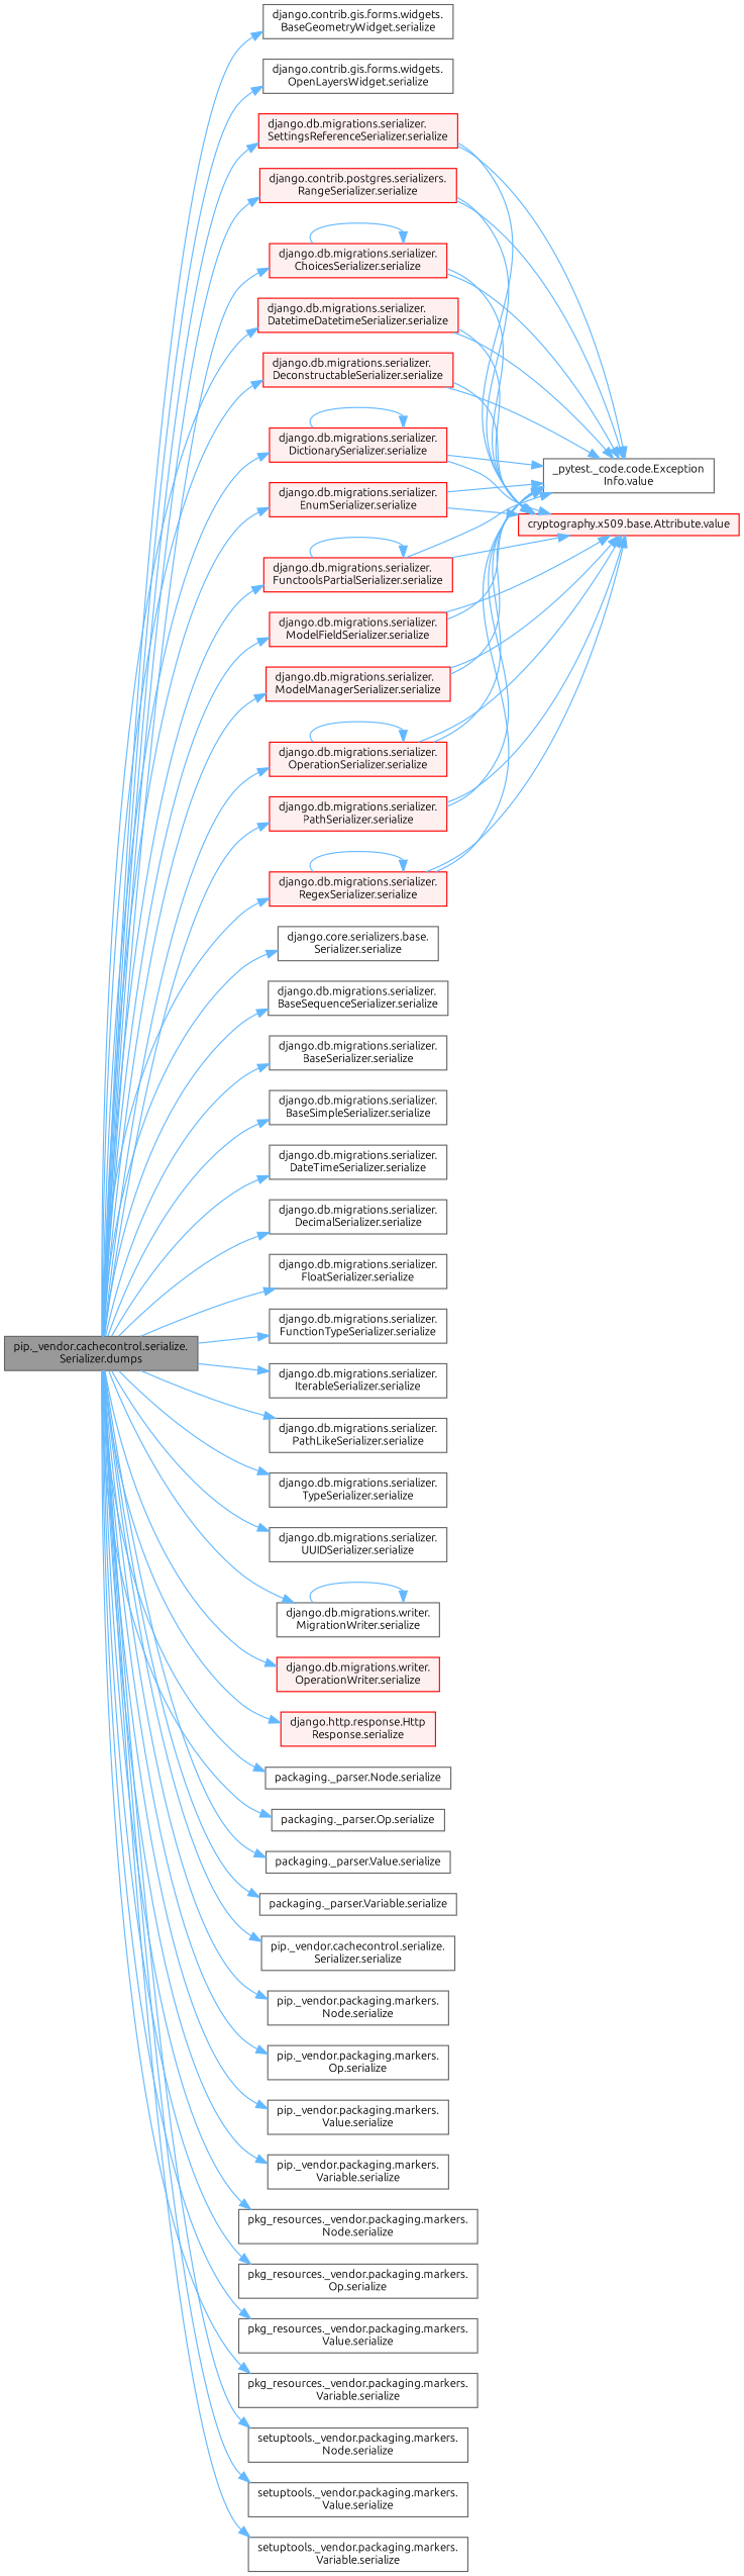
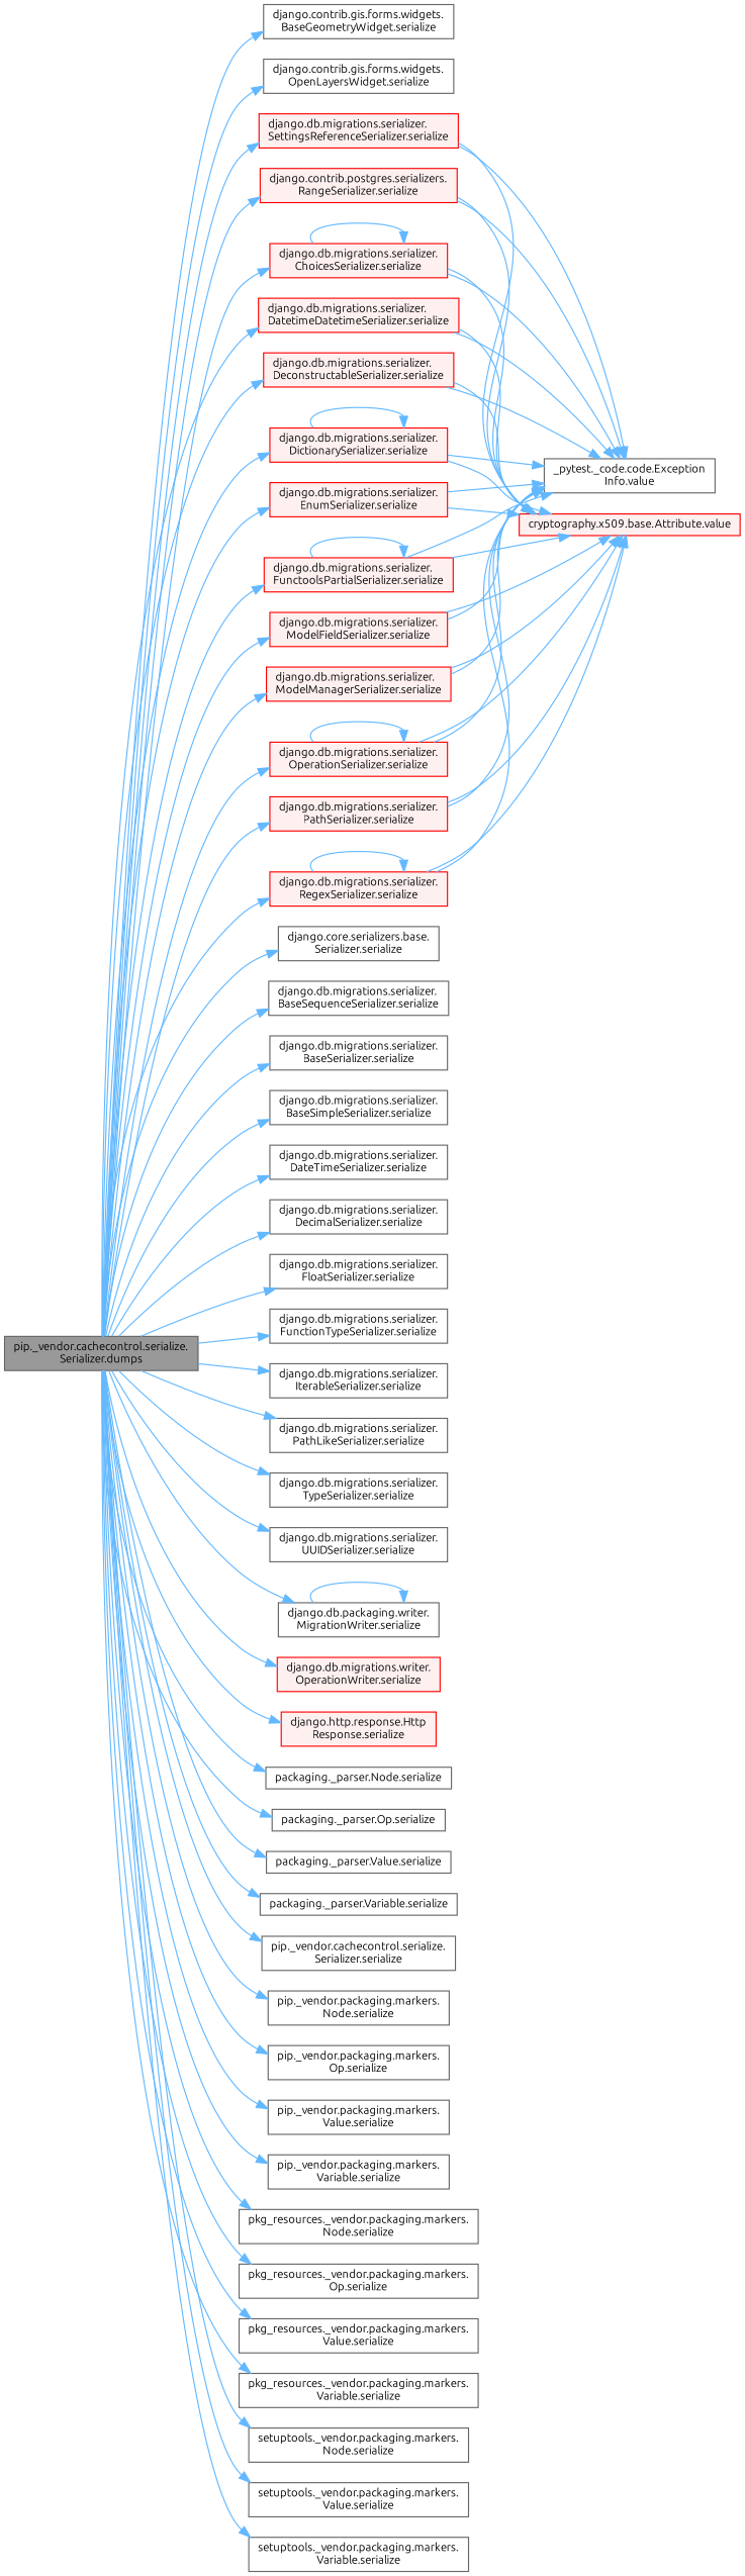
  digraph {
    fontname=Ubuntu
    rankdir=LR
    node [color=grey40 fillcolor=white fontname=Ubuntu fontsize=10 shape=box style=filled]
    edge [color=steelblue1 fontname=Ubuntu fontsize=10 labelfontname=Helvetica labelfontsize=10 style=solid]
    n1 [color=gray40 fillcolor=grey60 fontcolor=black height=0.2 label="pip._vendor.cachecontrol.serialize.\lSerializer.dumps" width=0.4]
    n2 [height=0.2 label="django.contrib.gis.forms.widgets.\lBaseGeometryWidget.serialize" width=0.4]
    n3 [height=0.2 label="django.contrib.gis.forms.widgets.\lOpenLayersWidget.serialize" width=0.4]
    n4 [color=red fillcolor="#FFF0F0" height=0.2 label="django.contrib.postgres.serializers.\lRangeSerializer.serialize" width=0.4]
    n5 [height=0.2 label="django.core.serializers.base.\lSerializer.serialize" width=0.4]
    n6 [height=0.2 label="django.db.migrations.serializer.\lBaseSequenceSerializer.serialize" width=0.4]
    n7 [height=0.2 label="django.db.migrations.serializer.\lBaseSerializer.serialize" width=0.4]
    n8 [height=0.2 label="django.db.migrations.serializer.\lBaseSimpleSerializer.serialize" width=0.4]
    n9 [color=red fillcolor="#FFF0F0" height=0.2 label="django.db.migrations.serializer.\lChoicesSerializer.serialize" width=0.4]
    n10 [color=red fillcolor="#FFF0F0" height=0.2 label="django.db.migrations.serializer.\lDatetimeDatetimeSerializer.serialize" width=0.4]
    n11 [height=0.2 label="django.db.migrations.serializer.\lDateTimeSerializer.serialize" width=0.4]
    n12 [height=0.2 label="django.db.migrations.serializer.\lDecimalSerializer.serialize" width=0.4]
    n13 [color=red fillcolor="#FFF0F0" height=0.2 label="django.db.migrations.serializer.\lDeconstructableSerializer.serialize" width=0.4]
    n14 [color=red fillcolor="#FFF0F0" height=0.2 label="django.db.migrations.serializer.\lDictionarySerializer.serialize" width=0.4]
    n15 [color=red fillcolor="#FFF0F0" height=0.2 label="django.db.migrations.serializer.\lEnumSerializer.serialize" width=0.4]
    n16 [height=0.2 label="django.db.migrations.serializer.\lFloatSerializer.serialize" width=0.4]
    n17 [height=0.2 label="django.db.migrations.serializer.\lFunctionTypeSerializer.serialize" width=0.4]
    n18 [color=red fillcolor="#FFF0F0" height=0.2 label="django.db.migrations.serializer.\lFunctoolsPartialSerializer.serialize" width=0.4]
    n19 [height=0.2 label="django.db.migrations.serializer.\lIterableSerializer.serialize" width=0.4]
    n20 [color=red fillcolor="#FFF0F0" height=0.2 label="django.db.migrations.serializer.\lModelFieldSerializer.serialize" width=0.4]
    n21 [color=red fillcolor="#FFF0F0" height=0.2 label="django.db.migrations.serializer.\lModelManagerSerializer.serialize" width=0.4]
    n22 [color=red fillcolor="#FFF0F0" height=0.2 label="django.db.migrations.serializer.\lOperationSerializer.serialize" width=0.4]
    n23 [height=0.2 label="django.db.migrations.serializer.\lPathLikeSerializer.serialize" width=0.4]
    n24 [color=red fillcolor="#FFF0F0" height=0.2 label="django.db.migrations.serializer.\lPathSerializer.serialize" width=0.4]
    n25 [color=red fillcolor="#FFF0F0" height=0.2 label="django.db.migrations.serializer.\lRegexSerializer.serialize" width=0.4]
    n26 [color=red fillcolor="#FFF0F0" height=0.2 label="django.db.migrations.serializer.\lSettingsReferenceSerializer.serialize" width=0.4]
    n27 [height=0.2 label="django.db.migrations.serializer.\lTypeSerializer.serialize" width=0.4]
    n28 [height=0.2 label="django.db.migrations.serializer.\lUUIDSerializer.serialize" width=0.4]
-   n29 [height=0.2 label="django.db.migrations.writer.\lMigrationWriter.serialize" width=0.4]
+   n29 [height=0.2 label="django.db.packaging.writer.\lMigrationWriter.serialize" width=0.4]
    n30 [color=red fillcolor="#FFF0F0" height=0.2 label="django.db.migrations.writer.\lOperationWriter.serialize" width=0.4]
    n31 [color=red fillcolor="#FFF0F0" height=0.2 label="django.http.response.Http\lResponse.serialize" width=0.4]
    n32 [height=0.2 label="packaging._parser.Node.serialize" width=0.4]
    n33 [height=0.2 label="packaging._parser.Op.serialize" width=0.4]
    n34 [height=0.2 label="packaging._parser.Value.serialize" width=0.4]
    n35 [height=0.2 label="packaging._parser.Variable.serialize" width=0.4]
    n36 [height=0.2 label="pip._vendor.cachecontrol.serialize.\lSerializer.serialize" width=0.4]
    n37 [height=0.2 label="pip._vendor.packaging.markers.\lNode.serialize" width=0.4]
    n38 [height=0.2 label="pip._vendor.packaging.markers.\lOp.serialize" width=0.4]
    n39 [height=0.2 label="pip._vendor.packaging.markers.\lValue.serialize" width=0.4]
    n40 [height=0.2 label="pip._vendor.packaging.markers.\lVariable.serialize" width=0.4]
    n41 [height=0.2 label="pkg_resources._vendor.packaging.markers.\lNode.serialize" width=0.4]
    n42 [height=0.2 label="pkg_resources._vendor.packaging.markers.\lOp.serialize" width=0.4]
    n43 [height=0.2 label="pkg_resources._vendor.packaging.markers.\lValue.serialize" width=0.4]
    n44 [height=0.2 label="pkg_resources._vendor.packaging.markers.\lVariable.serialize" width=0.4]
    n45 [height=0.2 label="setuptools._vendor.packaging.markers.\lNode.serialize" width=0.4]
    n46 [height=0.2 label="setuptools._vendor.packaging.markers.\lValue.serialize" width=0.4]
    n47 [height=0.2 label="setuptools._vendor.packaging.markers.\lVariable.serialize" width=0.4]
    n48 [height=0.2 label="_pytest._code.code.Exception\lInfo.value" width=0.4]
    n49 [color=red fillcolor="#FFF0F0" height=0.2 label="cryptography.x509.base.Attribute.value" width=0.4]
    n1 -> n2
    n1 -> n3
    n1 -> n4
    n1 -> n5
    n1 -> n6
    n1 -> n7
    n1 -> n8
    n1 -> n9
    n1 -> n10
    n1 -> n11
    n1 -> n12
    n1 -> n13
    n1 -> n14
    n1 -> n15
    n1 -> n16
    n1 -> n17
    n1 -> n18
    n1 -> n19
    n1 -> n20
    n1 -> n21
    n1 -> n22
    n1 -> n23
    n1 -> n24
    n1 -> n25
    n1 -> n26
    n1 -> n27
    n1 -> n28
    n1 -> n29
    n1 -> n30
    n1 -> n31
    n1 -> n32
    n1 -> n33
    n1 -> n34
    n1 -> n35
    n1 -> n36
    n1 -> n37
    n1 -> n38
    n1 -> n39
    n1 -> n40
    n1 -> n41
    n1 -> n42
    n1 -> n43
    n1 -> n44
    n1 -> n45
    n1 -> n46
    n1 -> n47
    n4 -> n48
    n4 -> n49
    n9 -> n9
    n9 -> n48
    n9 -> n49
    n10 -> n48
    n10 -> n49
    n13 -> n48
    n13 -> n49
    n14 -> n14
    n14 -> n48
    n14 -> n49
    n15 -> n48
    n15 -> n49
    n18 -> n18
    n18 -> n48
    n18 -> n49
    n20 -> n48
    n20 -> n49
    n21 -> n48
    n21 -> n49
    n22 -> n22
    n22 -> n48
    n22 -> n49
    n24 -> n48
    n24 -> n49
    n25 -> n25
    n25 -> n48
    n25 -> n49
    n26 -> n48
    n26 -> n49
    n29 -> n29
  }
